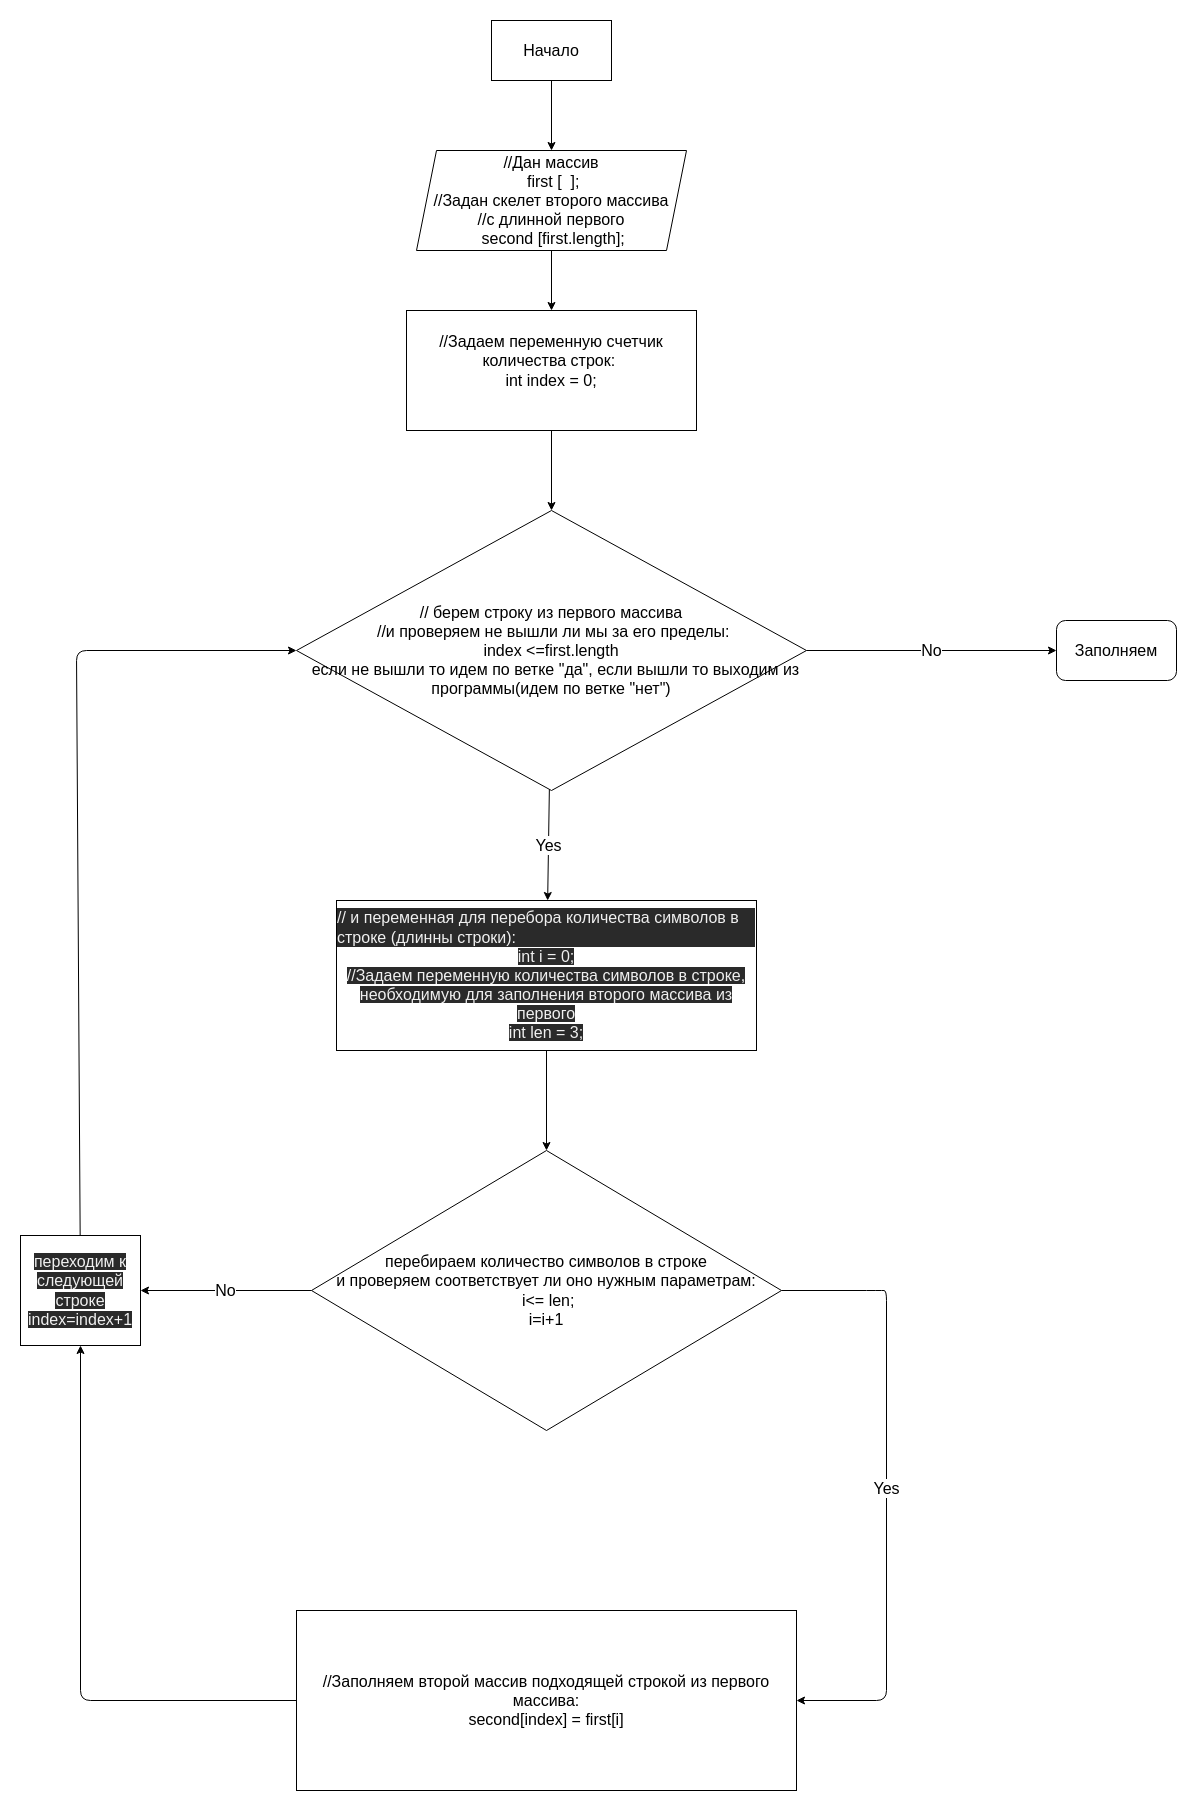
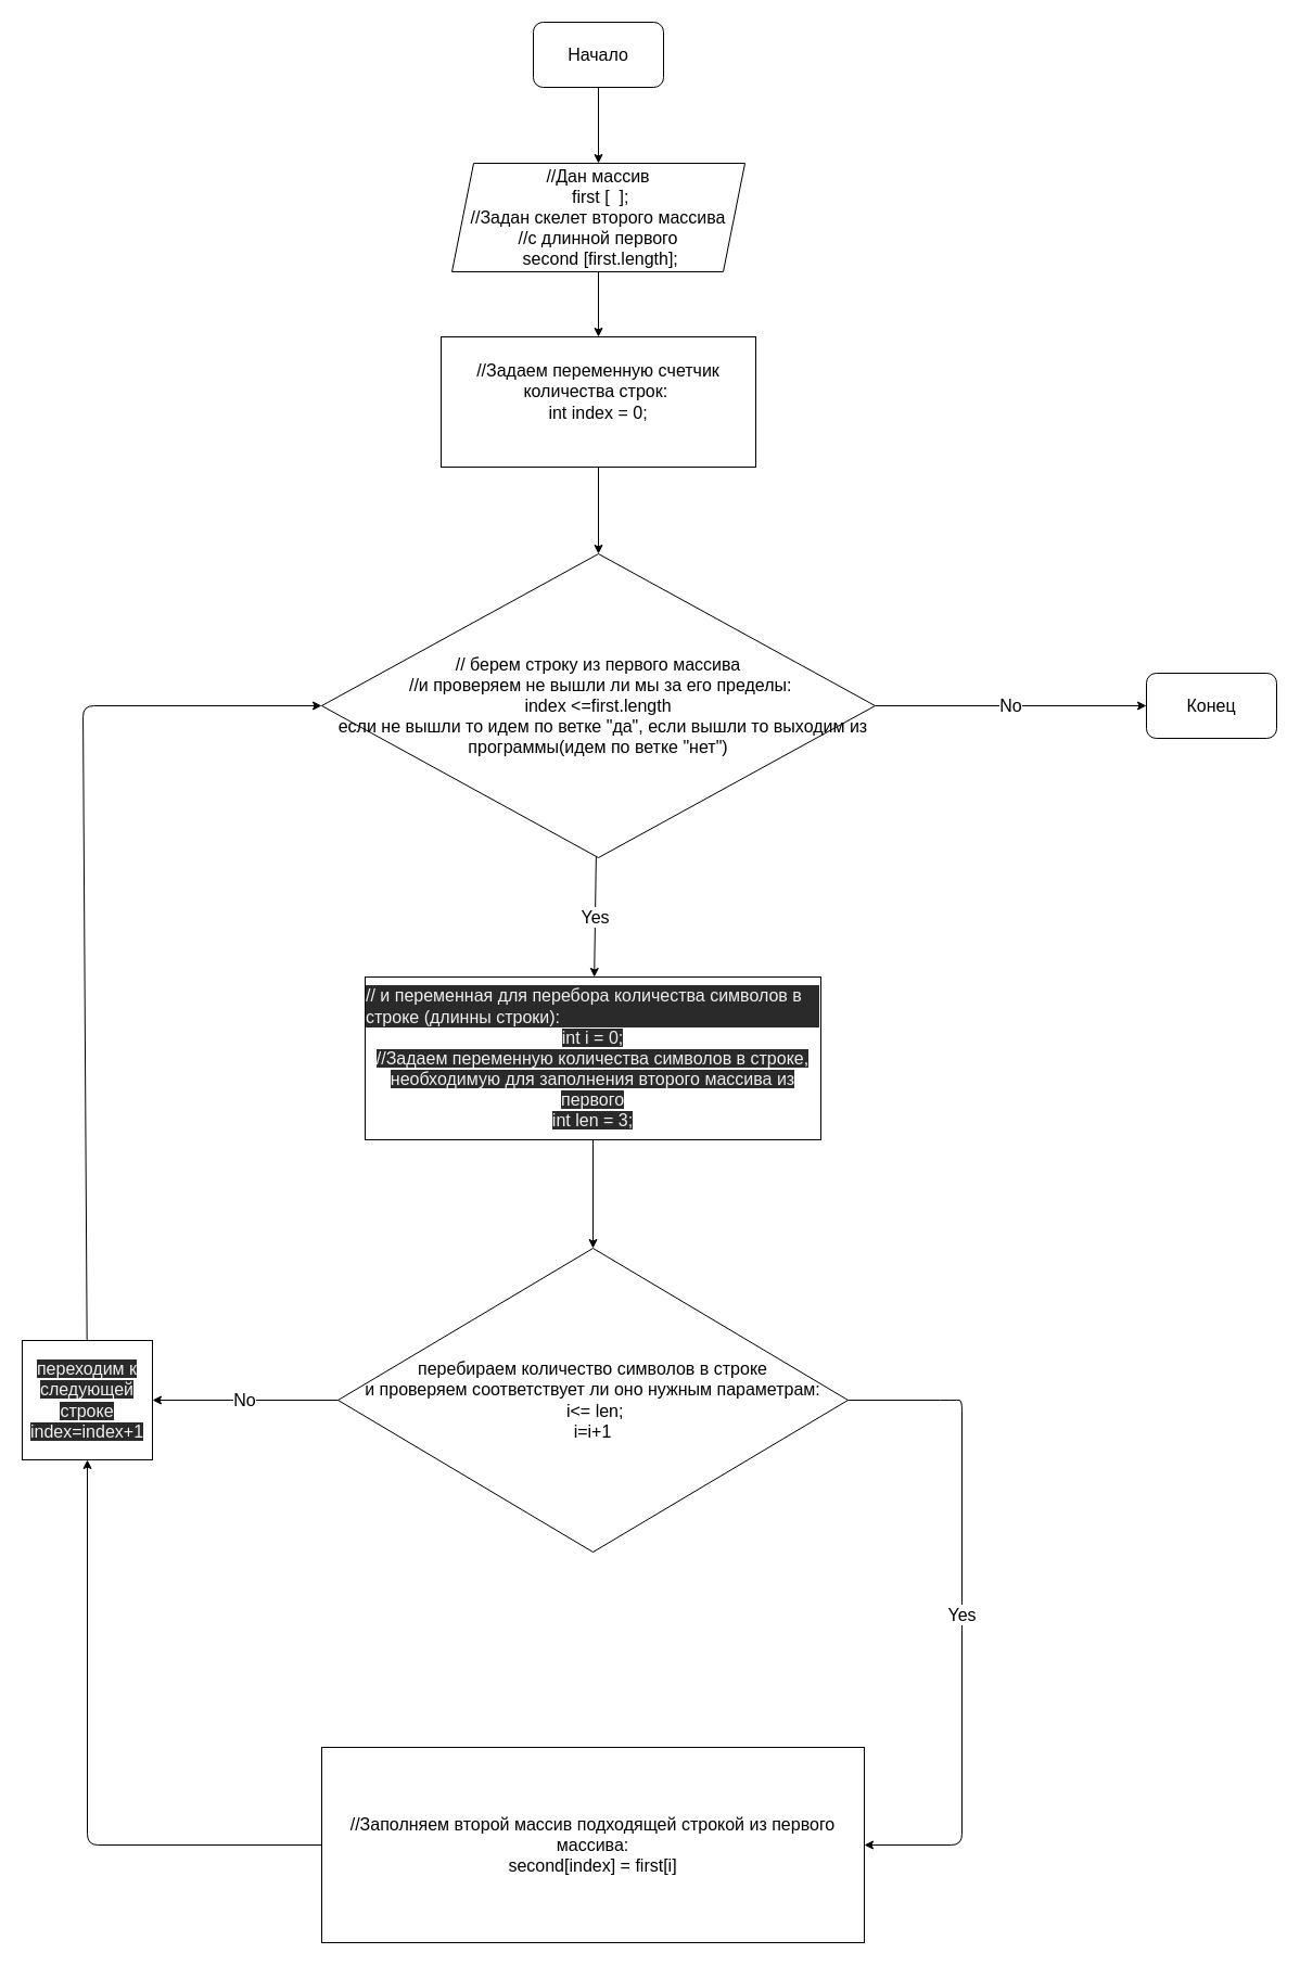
  <mxCell id="0" />
  <mxCell id="1" parent="0" />
  <mxCell id="2" value="" style="edgeStyle=none;html=1;fontSize=16;" edge="1" parent="1" source="3" target="5"><mxGeometry relative="1" as="geometry" /></mxCell>
- <mxCell id="3" value="&lt;font style=&quot;font-size: 16px&quot;&gt;Начало&lt;/font&gt;" style="whiteSpace=wrap;html=1;rounded=0;" vertex="1" parent="1"><mxGeometry x="491" y="20" width="120" height="60" as="geometry" /></mxCell>
+ <mxCell id="3" value="&lt;font style=&quot;font-size: 16px&quot;&gt;Начало&lt;/font&gt;" style="rounded=1;whiteSpace=wrap;html=1;" vertex="1" parent="1"><mxGeometry x="491" y="20" width="120" height="60" as="geometry" /></mxCell>
  <mxCell id="4" style="edgeStyle=none;html=1;entryX=0.5;entryY=0;entryDx=0;entryDy=0;fontSize=16;" edge="1" parent="1" source="5" target="7"><mxGeometry relative="1" as="geometry" /></mxCell>
  <mxCell id="5" value="//Дан массив&lt;br&gt;&amp;nbsp;first [&amp;nbsp; ];&lt;br&gt;//Задан скелет второго массива&lt;br&gt;//с длинной первого&lt;br&gt;&amp;nbsp;second [first.length];" style="shape=parallelogram;perimeter=parallelogramPerimeter;whiteSpace=wrap;html=1;fixedSize=1;fontSize=16;" vertex="1" parent="1"><mxGeometry x="416" y="150" width="270" height="100" as="geometry" /></mxCell>
  <mxCell id="6" style="edgeStyle=none;html=1;entryX=0.5;entryY=0;entryDx=0;entryDy=0;fontSize=16;" edge="1" parent="1" source="7" target="10"><mxGeometry relative="1" as="geometry" /></mxCell>
  <mxCell id="7" value="//Задаем переменную cчетчик количества строк:&amp;nbsp;&lt;br&gt;int index = 0;&lt;br&gt;&lt;div style=&quot;text-align: left&quot;&gt;&lt;span&gt;&amp;nbsp;&lt;/span&gt;&lt;/div&gt;" style="rounded=0;whiteSpace=wrap;html=1;fontSize=16;" vertex="1" parent="1"><mxGeometry x="406" y="310" width="290" height="120" as="geometry" /></mxCell>
  <mxCell id="8" value="Yes" style="edgeStyle=none;html=1;fontSize=16;" edge="1" parent="1" source="10" target="19"><mxGeometry relative="1" as="geometry" /></mxCell>
  <mxCell id="9" value="No" style="edgeStyle=none;html=1;fontSize=16;" edge="1" parent="1" source="10"><mxGeometry relative="1" as="geometry"><mxPoint x="1056" y="650" as="targetPoint" /></mxGeometry></mxCell>
  <mxCell id="10" value="// берем строку из первого массива&lt;br&gt;&amp;nbsp;//и проверяем не вышли ли мы за его пределы:&lt;br&gt;index &amp;lt;=first.length&lt;br&gt;&amp;nbsp; если не вышли то идем по ветке &quot;да&quot;, если вышли то выходим из программы(идем по ветке &quot;нет&quot;)" style="rhombus;whiteSpace=wrap;html=1;fontSize=16;" vertex="1" parent="1"><mxGeometry x="296" y="510" width="510" height="280" as="geometry" /></mxCell>
  <mxCell id="11" value="Yes" style="edgeStyle=none;html=1;entryX=1;entryY=0.5;entryDx=0;entryDy=0;fontSize=16;" edge="1" parent="1" source="13" target="16"><mxGeometry relative="1" as="geometry"><Array as="points"><mxPoint x="876" y="1290" /><mxPoint x="886" y="1290" /><mxPoint x="886" y="1700" /></Array></mxGeometry></mxCell>
  <mxCell id="12" value="No" style="edgeStyle=none;html=1;entryX=1;entryY=0.5;entryDx=0;entryDy=0;fontSize=16;" edge="1" parent="1" source="13" target="17"><mxGeometry relative="1" as="geometry" /></mxCell>
  <mxCell id="13" value="перебираем количество символов в строке&lt;br&gt;и проверяем соответствует ли оно нужным параметрам:&lt;br&gt;&amp;nbsp;i&amp;lt;= len;&lt;br&gt;i=i+1" style="rhombus;whiteSpace=wrap;html=1;fontSize=16;" vertex="1" parent="1"><mxGeometry x="311" y="1150" width="470" height="280" as="geometry" /></mxCell>
  <mxCell id="14" style="edgeStyle=none;html=1;entryX=0;entryY=0.5;entryDx=0;entryDy=0;fontSize=16;startArrow=none;" edge="1" parent="1" source="17" target="10"><mxGeometry relative="1" as="geometry"><Array as="points"><mxPoint x="76" y="650" /></Array></mxGeometry></mxCell>
  <mxCell id="15" style="edgeStyle=none;html=1;entryX=0.5;entryY=1;entryDx=0;entryDy=0;fontSize=16;" edge="1" parent="1" source="16" target="17"><mxGeometry relative="1" as="geometry"><Array as="points"><mxPoint x="80" y="1700" /></Array></mxGeometry></mxCell>
  <mxCell id="16" value="//Заполняем второй массив подходящей строкой из первого массива:&lt;br&gt;second[index] = first[i]" style="rounded=0;whiteSpace=wrap;html=1;fontSize=16;" vertex="1" parent="1"><mxGeometry x="296" y="1610" width="500" height="180" as="geometry" /></mxCell>
  <mxCell id="17" value="&#10;&#10;&lt;span style=&quot;color: rgb(240, 240, 240); font-family: helvetica; font-size: 16px; font-style: normal; font-weight: 400; letter-spacing: normal; text-align: center; text-indent: 0px; text-transform: none; word-spacing: 0px; background-color: rgb(42, 42, 42); display: inline; float: none;&quot;&gt;переходим к следующей строке&lt;/span&gt;&lt;br style=&quot;color: rgb(240, 240, 240); font-family: helvetica; font-size: 16px; font-style: normal; font-weight: 400; letter-spacing: normal; text-align: center; text-indent: 0px; text-transform: none; word-spacing: 0px; background-color: rgb(42, 42, 42);&quot;&gt;&lt;span style=&quot;color: rgb(240, 240, 240); font-family: helvetica; font-size: 16px; font-style: normal; font-weight: 400; letter-spacing: normal; text-align: center; text-indent: 0px; text-transform: none; word-spacing: 0px; background-color: rgb(42, 42, 42); display: inline; float: none;&quot;&gt;index=index+1&lt;/span&gt;&#10;&#10;" style="rounded=0;whiteSpace=wrap;html=1;fontSize=16;" vertex="1" parent="1"><mxGeometry x="20" y="1235" width="120" height="110" as="geometry" /></mxCell>
  <mxCell id="18" style="edgeStyle=none;html=1;entryX=0.5;entryY=0;entryDx=0;entryDy=0;fontSize=16;" edge="1" parent="1" source="19" target="13"><mxGeometry relative="1" as="geometry" /></mxCell>
  <mxCell id="19" value="&#10;&#10;&lt;div style=&quot;color: rgb(240, 240, 240); font-family: helvetica; font-size: 16px; font-style: normal; font-weight: 400; letter-spacing: normal; text-indent: 0px; text-transform: none; word-spacing: 0px; background-color: rgb(42, 42, 42); text-align: left;&quot;&gt;&lt;span&gt;// и переменная для перебора количества символов в строке (длинны строки):&lt;/span&gt;&lt;/div&gt;&lt;span style=&quot;color: rgb(240, 240, 240); font-family: helvetica; font-size: 16px; font-style: normal; font-weight: 400; letter-spacing: normal; text-align: center; text-indent: 0px; text-transform: none; word-spacing: 0px; background-color: rgb(42, 42, 42); display: inline; float: none;&quot;&gt;int i = 0;&lt;/span&gt;&lt;br style=&quot;color: rgb(240, 240, 240); font-family: helvetica; font-size: 16px; font-style: normal; font-weight: 400; letter-spacing: normal; text-align: center; text-indent: 0px; text-transform: none; word-spacing: 0px; background-color: rgb(42, 42, 42);&quot;&gt;&lt;span style=&quot;color: rgb(240, 240, 240); font-family: helvetica; font-size: 16px; font-style: normal; font-weight: 400; letter-spacing: normal; text-align: center; text-indent: 0px; text-transform: none; word-spacing: 0px; background-color: rgb(42, 42, 42); display: inline; float: none;&quot;&gt;//Задаем переменную количества символов в строке, необходимую для заполнения второго массива из первого&lt;/span&gt;&lt;br style=&quot;color: rgb(240, 240, 240); font-family: helvetica; font-size: 16px; font-style: normal; font-weight: 400; letter-spacing: normal; text-align: center; text-indent: 0px; text-transform: none; word-spacing: 0px; background-color: rgb(42, 42, 42);&quot;&gt;&lt;span style=&quot;color: rgb(240, 240, 240); font-family: helvetica; font-size: 16px; font-style: normal; font-weight: 400; letter-spacing: normal; text-align: center; text-indent: 0px; text-transform: none; word-spacing: 0px; background-color: rgb(42, 42, 42); display: inline; float: none;&quot;&gt;int len = 3;&lt;/span&gt;&#10;&#10;" style="rounded=0;whiteSpace=wrap;html=1;fontSize=16;" vertex="1" parent="1"><mxGeometry x="336" y="900" width="420" height="150" as="geometry" /></mxCell>
- <mxCell id="20" value="&lt;span style=&quot;font-size: 16px&quot;&gt;Заполняем&lt;/span&gt;" style="rounded=1;whiteSpace=wrap;html=1;" vertex="1" parent="1"><mxGeometry x="1056" y="620" width="120" height="60" as="geometry" /></mxCell>
+ <mxCell id="20" value="&lt;span style=&quot;font-size: 16px&quot;&gt;Конец&lt;/span&gt;" style="rounded=1;whiteSpace=wrap;html=1;" vertex="1" parent="1"><mxGeometry x="1056" y="620" width="120" height="60" as="geometry" /></mxCell>
